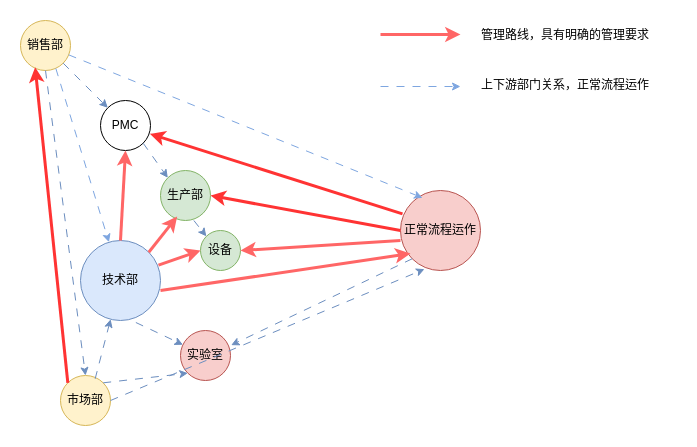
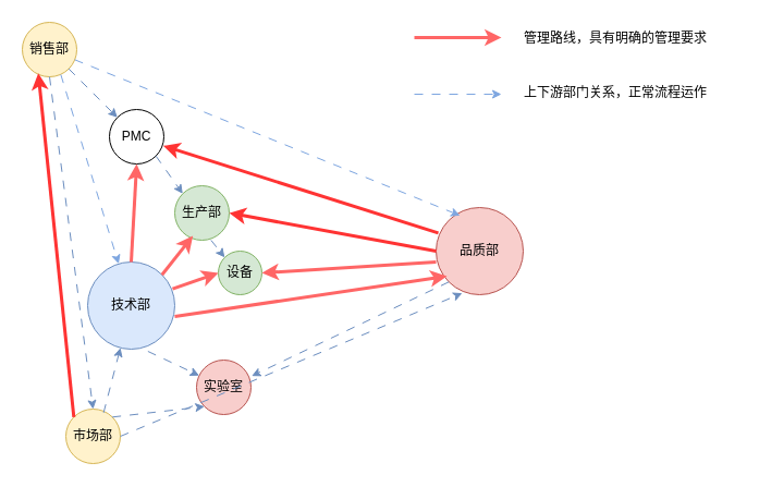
  <mxCell id="0" />
  <mxCell id="1" parent="0" />
  <mxCell id="2" value="销售部" style="ellipse;whiteSpace=wrap;html=1;aspect=fixed;fillColor=#fff2cc;strokeColor=#d6b656;" parent="1" vertex="1"><mxGeometry x="20" y="20" width="50" height="50" as="geometry" /></mxCell>
  <mxCell id="3" value="技术部" style="ellipse;whiteSpace=wrap;html=1;aspect=fixed;fillColor=#dae8fc;strokeColor=#6c8ebf;" parent="1" vertex="1"><mxGeometry x="80" y="240" width="80" height="80" as="geometry" /></mxCell>
  <mxCell id="4" value="实验室" style="ellipse;whiteSpace=wrap;html=1;aspect=fixed;fillColor=#f8cecc;strokeColor=#b85450;" parent="1" vertex="1"><mxGeometry x="180" y="330" width="50" height="50" as="geometry" /></mxCell>
  <mxCell id="5" value="市场部" style="ellipse;whiteSpace=wrap;html=1;aspect=fixed;fillColor=#fff2cc;strokeColor=#d6b656;" parent="1" vertex="1"><mxGeometry x="60" y="375" width="50" height="50" as="geometry" /></mxCell>
  <mxCell id="6" value="生产部" style="ellipse;whiteSpace=wrap;html=1;aspect=fixed;fillColor=#d5e8d4;strokeColor=#82b366;" parent="1" vertex="1"><mxGeometry x="160" y="170" width="50" height="50" as="geometry" /></mxCell>
- <mxCell id="7" value="正常流程运作" style="ellipse;whiteSpace=wrap;html=1;aspect=fixed;fillColor=#f8cecc;strokeColor=#b85450;" parent="1" vertex="1"><mxGeometry x="400" y="190" width="80" height="80" as="geometry" /></mxCell>
+ <mxCell id="7" value="品质部" style="ellipse;whiteSpace=wrap;html=1;aspect=fixed;fillColor=#f8cecc;strokeColor=#b85450;" parent="1" vertex="1"><mxGeometry x="400" y="190" width="80" height="80" as="geometry" /></mxCell>
  <mxCell id="8" value="PMC" style="ellipse;whiteSpace=wrap;html=1;aspect=fixed;" parent="1" vertex="1"><mxGeometry x="100" y="100" width="50" height="50" as="geometry" /></mxCell>
  <mxCell id="9" value="" style="endArrow=classic;html=1;rounded=0;exitX=0;exitY=0.5;exitDx=0;exitDy=0;entryX=1;entryY=0.5;entryDx=0;entryDy=0;strokeWidth=3;strokeColor=#FF3333;" parent="1" source="7" target="6" edge="1"><mxGeometry width="50" height="50" relative="1" as="geometry"><mxPoint x="200" y="190" as="sourcePoint" /><mxPoint x="280" y="160" as="targetPoint" /></mxGeometry></mxCell>
  <mxCell id="10" value="" style="endArrow=classic;html=1;rounded=0;entryX=0.987;entryY=0.667;entryDx=0;entryDy=0;entryPerimeter=0;exitX=0.025;exitY=0.292;exitDx=0;exitDy=0;exitPerimeter=0;strokeWidth=3;strokeColor=#FF3333;" parent="1" source="7" target="8" edge="1"><mxGeometry width="50" height="50" relative="1" as="geometry"><mxPoint x="210" y="200" as="sourcePoint" /><mxPoint x="290" y="170" as="targetPoint" /></mxGeometry></mxCell>
  <mxCell id="11" value="" style="endArrow=classic;html=1;rounded=0;exitX=0;exitY=1;exitDx=0;exitDy=0;dashed=1;dashPattern=8 8;fillColor=#dae8fc;strokeColor=#6c8ebf;entryX=1.013;entryY=0.293;entryDx=0;entryDy=0;entryPerimeter=0;" parent="1" source="7" edge="1" target="4"><mxGeometry width="50" height="50" relative="1" as="geometry"><mxPoint x="220" y="210" as="sourcePoint" /><mxPoint x="200" y="320" as="targetPoint" /></mxGeometry></mxCell>
  <mxCell id="12" value="" style="endArrow=classic;html=1;rounded=0;exitX=1;exitY=1;exitDx=0;exitDy=0;entryX=0;entryY=0;entryDx=0;entryDy=0;dashed=1;dashPattern=8 8;fillColor=#dae8fc;strokeColor=#6c8ebf;" parent="1" source="2" target="8" edge="1"><mxGeometry width="50" height="50" relative="1" as="geometry"><mxPoint x="250" y="240" as="sourcePoint" /><mxPoint x="330" y="210" as="targetPoint" /></mxGeometry></mxCell>
  <mxCell id="13" value="" style="endArrow=classic;html=1;rounded=0;entryX=0;entryY=1;entryDx=0;entryDy=0;exitX=1;exitY=0;exitDx=0;exitDy=0;dashed=1;dashPattern=8 8;fillColor=#dae8fc;strokeColor=#6c8ebf;" parent="1" source="5" target="4" edge="1"><mxGeometry width="50" height="50" relative="1" as="geometry"><mxPoint x="130" y="390" as="sourcePoint" /><mxPoint x="180" y="340" as="targetPoint" /></mxGeometry></mxCell>
  <mxCell id="14" value="" style="endArrow=classic;html=1;rounded=0;entryX=0.3;entryY=0.983;entryDx=0;entryDy=0;entryPerimeter=0;exitX=1;exitY=0.5;exitDx=0;exitDy=0;dashed=1;dashPattern=8 8;fillColor=#dae8fc;strokeColor=#6c8ebf;" parent="1" source="5" target="7" edge="1"><mxGeometry width="50" height="50" relative="1" as="geometry"><mxPoint x="140" y="400" as="sourcePoint" /><mxPoint x="220" y="370" as="targetPoint" /></mxGeometry></mxCell>
  <mxCell id="15" value="" style="endArrow=classic;html=1;rounded=0;entryX=0.5;entryY=0;entryDx=0;entryDy=0;exitX=0.5;exitY=1;exitDx=0;exitDy=0;dashed=1;dashPattern=8 8;fillColor=#dae8fc;strokeColor=#6c8ebf;" parent="1" source="2" target="5" edge="1"><mxGeometry width="50" height="50" relative="1" as="geometry"><mxPoint x="70" y="80" as="sourcePoint" /><mxPoint x="350" y="230" as="targetPoint" /></mxGeometry></mxCell>
  <mxCell id="16" value="" style="endArrow=classic;html=1;rounded=0;exitX=0.693;exitY=0.067;exitDx=0;exitDy=0;exitPerimeter=0;fillColor=#dae8fc;strokeColor=#6c8ebf;dashed=1;dashPattern=8 8;" parent="1" source="5" target="3" edge="1"><mxGeometry width="50" height="50" relative="1" as="geometry"><mxPoint x="280" y="270" as="sourcePoint" /><mxPoint x="360" y="240" as="targetPoint" /></mxGeometry></mxCell>
  <mxCell id="17" value="" style="endArrow=classic;html=1;rounded=0;entryX=0;entryY=0;entryDx=0;entryDy=0;exitX=1;exitY=1;exitDx=0;exitDy=0;dashed=1;dashPattern=8 8;fillColor=#dae8fc;strokeColor=#6c8ebf;" parent="1" source="8" target="6" edge="1"><mxGeometry width="50" height="50" relative="1" as="geometry"><mxPoint x="190" y="170" as="sourcePoint" /><mxPoint x="370" y="250" as="targetPoint" /></mxGeometry></mxCell>
  <mxCell id="18" value="" style="endArrow=classic;html=1;rounded=0;exitX=0;exitY=0;exitDx=0;exitDy=0;entryX=0.293;entryY=0.933;entryDx=0;entryDy=0;entryPerimeter=0;strokeWidth=3;strokeColor=#FF3333;" parent="1" source="5" target="2" edge="1"><mxGeometry width="50" height="50" relative="1" as="geometry"><mxPoint x="300" y="290" as="sourcePoint" /><mxPoint x="380" y="260" as="targetPoint" /></mxGeometry></mxCell>
  <mxCell id="19" value="" style="endArrow=classic;html=1;rounded=0;exitX=0.692;exitY=1.025;exitDx=0;exitDy=0;dashed=1;dashPattern=8 8;fillColor=#dae8fc;strokeColor=#6c8ebf;exitPerimeter=0;" parent="1" source="3" target="4" edge="1"><mxGeometry width="50" height="50" relative="1" as="geometry"><mxPoint x="150" y="220" as="sourcePoint" /><mxPoint x="176" y="178" as="targetPoint" /></mxGeometry></mxCell>
  <mxCell id="20" value="" style="endArrow=classic;html=1;rounded=0;strokeColor=#FF6666;strokeWidth=3;" parent="1" edge="1"><mxGeometry width="50" height="50" relative="1" as="geometry"><mxPoint x="380" y="34" as="sourcePoint" /><mxPoint x="460" y="34" as="targetPoint" /></mxGeometry></mxCell>
  <mxCell id="21" value="" style="endArrow=classic;html=1;rounded=0;dashed=1;dashPattern=8 8;strokeColor=#7EA6E0;" parent="1" edge="1"><mxGeometry width="50" height="50" relative="1" as="geometry"><mxPoint x="380" y="86" as="sourcePoint" /><mxPoint x="460" y="86" as="targetPoint" /></mxGeometry></mxCell>
  <mxCell id="22" value="管理路线，具有明确的管理要求" style="text;html=1;align=center;verticalAlign=middle;whiteSpace=wrap;rounded=0;" parent="1" vertex="1"><mxGeometry x="480" y="20" width="170" height="30" as="geometry" /></mxCell>
  <mxCell id="23" value="上下游部门关系，正常流程运作" style="text;html=1;align=center;verticalAlign=middle;whiteSpace=wrap;rounded=0;" parent="1" vertex="1"><mxGeometry x="455" y="70" width="220" height="30" as="geometry" /></mxCell>
  <mxCell id="24" value="设备" style="ellipse;whiteSpace=wrap;html=1;aspect=fixed;fillColor=#d5e8d4;strokeColor=#82b366;" vertex="1" parent="1"><mxGeometry x="200" y="230" width="40" height="40" as="geometry" /></mxCell>
  <mxCell id="25" value="" style="endArrow=classic;html=1;rounded=0;strokeColor=#FF6666;strokeWidth=3;" edge="1" parent="1"><mxGeometry width="50" height="50" relative="1" as="geometry"><mxPoint x="160" y="290" as="sourcePoint" /><mxPoint x="410" y="253" as="targetPoint" /></mxGeometry></mxCell>
  <mxCell id="26" value="" style="endArrow=classic;html=1;rounded=0;strokeColor=#FF6666;strokeWidth=3;entryX=1;entryY=0.5;entryDx=0;entryDy=0;" edge="1" parent="1" target="24"><mxGeometry width="50" height="50" relative="1" as="geometry"><mxPoint x="400" y="240" as="sourcePoint" /><mxPoint x="480" y="240" as="targetPoint" /></mxGeometry></mxCell>
  <mxCell id="27" value="" style="endArrow=classic;html=1;rounded=0;strokeColor=#FF6666;strokeWidth=3;entryX=0;entryY=0.5;entryDx=0;entryDy=0;exitX=0.975;exitY=0.308;exitDx=0;exitDy=0;exitPerimeter=0;" edge="1" parent="1" source="3" target="24"><mxGeometry width="50" height="50" relative="1" as="geometry"><mxPoint x="150" y="269" as="sourcePoint" /><mxPoint x="230" y="269" as="targetPoint" /></mxGeometry></mxCell>
  <mxCell id="28" value="" style="endArrow=classic;html=1;rounded=0;entryX=0;entryY=0;entryDx=0;entryDy=0;exitX=0.667;exitY=1;exitDx=0;exitDy=0;dashed=1;dashPattern=8 8;fillColor=#dae8fc;strokeColor=#6c8ebf;exitPerimeter=0;" edge="1" parent="1" source="6" target="24"><mxGeometry width="50" height="50" relative="1" as="geometry"><mxPoint x="153" y="153" as="sourcePoint" /><mxPoint x="167" y="177" as="targetPoint" /></mxGeometry></mxCell>
  <mxCell id="29" value="" style="endArrow=classic;html=1;rounded=0;strokeColor=#FF6666;strokeWidth=3;entryX=0.333;entryY=0.92;entryDx=0;entryDy=0;exitX=1;exitY=0;exitDx=0;exitDy=0;entryPerimeter=0;" edge="1" parent="1" source="3" target="6"><mxGeometry width="50" height="50" relative="1" as="geometry"><mxPoint x="168" y="275" as="sourcePoint" /><mxPoint x="200" y="260" as="targetPoint" /></mxGeometry></mxCell>
  <mxCell id="30" value="" style="endArrow=classic;html=1;rounded=0;strokeColor=#FF6666;strokeWidth=3;entryX=0.5;entryY=1;entryDx=0;entryDy=0;exitX=0.5;exitY=0;exitDx=0;exitDy=0;" edge="1" parent="1" source="3" target="8"><mxGeometry width="50" height="50" relative="1" as="geometry"><mxPoint x="158" y="262" as="sourcePoint" /><mxPoint x="177" y="216" as="targetPoint" /></mxGeometry></mxCell>
  <mxCell id="31" value="" style="endArrow=classic;html=1;rounded=0;dashed=1;dashPattern=8 8;strokeColor=#7EA6E0;exitX=0.707;exitY=0.96;exitDx=0;exitDy=0;exitPerimeter=0;" edge="1" parent="1" source="2" target="3"><mxGeometry width="50" height="50" relative="1" as="geometry"><mxPoint x="390" y="96" as="sourcePoint" /><mxPoint x="470" y="96" as="targetPoint" /></mxGeometry></mxCell>
  <mxCell id="32" value="" style="endArrow=classic;html=1;rounded=0;dashed=1;dashPattern=8 8;strokeColor=#7EA6E0;entryX=0.275;entryY=0.092;entryDx=0;entryDy=0;entryPerimeter=0;" edge="1" parent="1" source="2" target="7"><mxGeometry width="50" height="50" relative="1" as="geometry"><mxPoint x="400" y="106" as="sourcePoint" /><mxPoint x="480" y="106" as="targetPoint" /></mxGeometry></mxCell>
